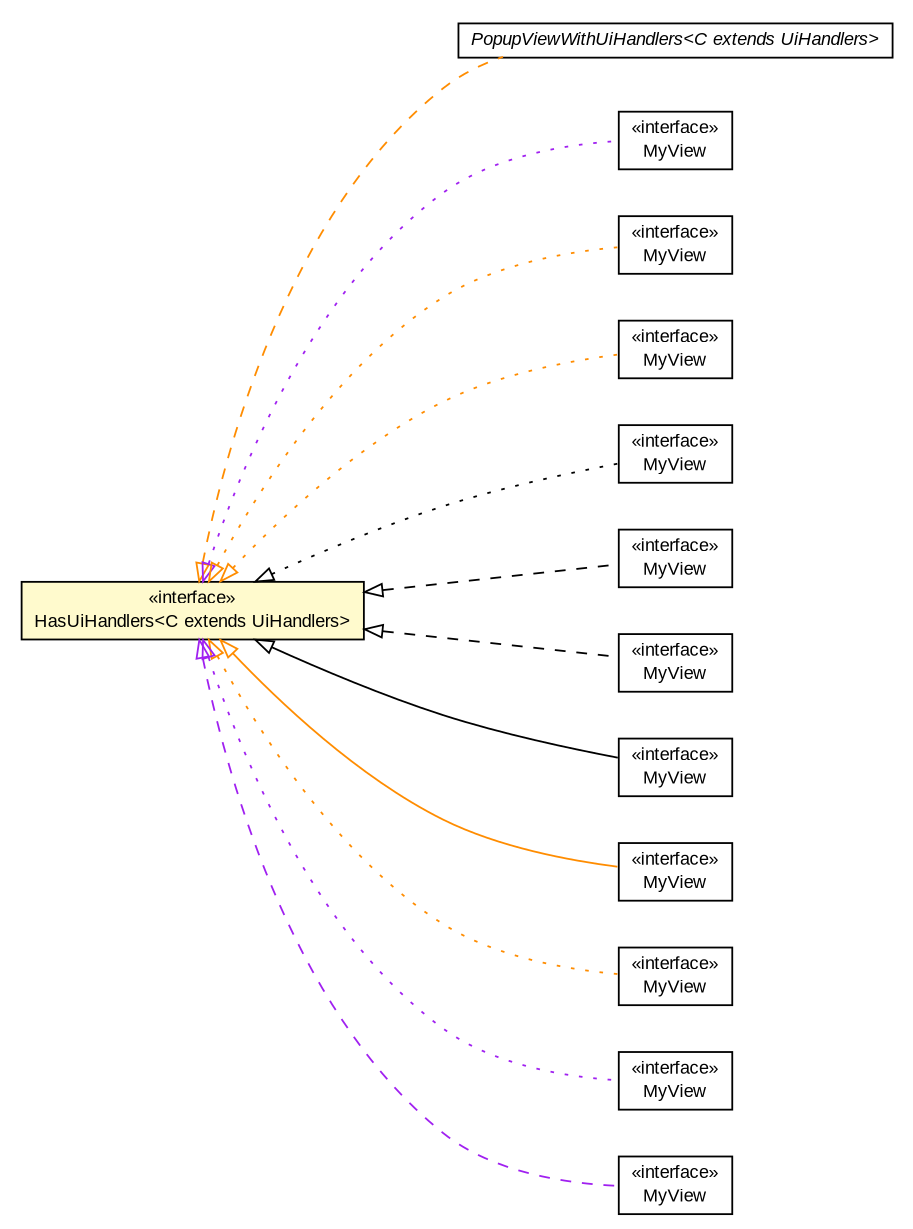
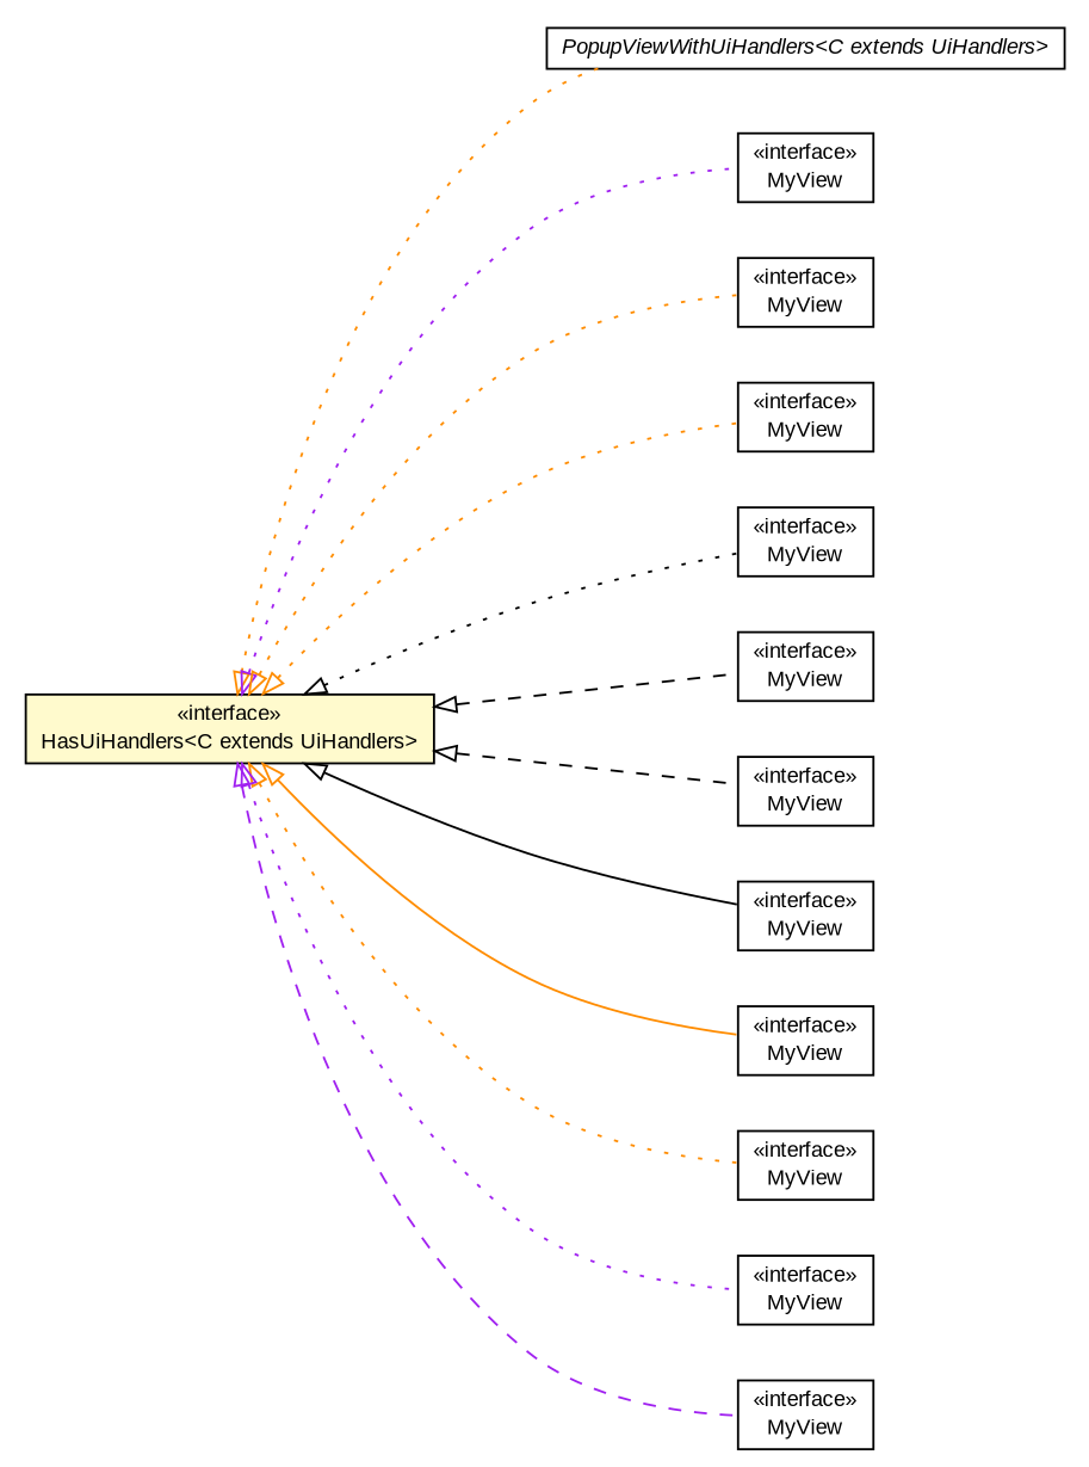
  digraph {
    fontname="Liberation Sans"
    nodesep=0.25
    rankdir=LR
    ranksep=0.5
    node [fontcolor=black fontname="Liberation Sans" fontsize=10.0 shape=plaintext]
    edge [arrowtail=empty color=darkorange dir=back fontname="Liberation Sans" fontsize=10 headport=p labelfontname=arial labelfontsize=10 style=dotted tailport=p]
    n1 [label=<<table title="com.gwtplatform.mvp.client.PopupViewWithUiHandlers" border="0" cellborder="1" cellspacing="0" cellpadding="2" port="p" href="./PopupViewWithUiHandlers.html"> 		<tr><td><table border="0" cellspacing="0" cellpadding="1"> <tr><td align="center" balign="center"><font face="arial italic"> PopupViewWithUiHandlers&lt;C extends UiHandlers&gt; </font></td></tr> 		</table></td></tr> 		</table>>]
    n2 [label=<<table title="com.gwtplatform.mvp.client.HasUiHandlers" border="0" cellborder="1" cellspacing="0" cellpadding="2" port="p" bgcolor="lemonChiffon" href="./HasUiHandlers.html"> 		<tr><td><table border="0" cellspacing="0" cellpadding="1"> <tr><td align="center" balign="center"> &#171;interface&#187; </td></tr> <tr><td align="center" balign="center"> HasUiHandlers&lt;C extends UiHandlers&gt; </td></tr> 		</table></td></tr> 		</table>>]
    n3 [label=<<table title="com.gwtplatform.carstore.client.application.cars.car.CarPresenter.MyView" border="0" cellborder="1" cellspacing="0" cellpadding="2" port="p" href="../../carstore/client/application/cars/car/CarPresenter.MyView.html"> 		<tr><td><table border="0" cellspacing="0" cellpadding="1"> <tr><td align="center" balign="center"> &#171;interface&#187; </td></tr> <tr><td align="center" balign="center"> MyView </td></tr> 		</table></td></tr> 		</table>>]
    n4 [label=<<table title="com.gwtplatform.carstore.client.application.cars.car.navigation.NavigationTabPresenter.MyView" border="0" cellborder="1" cellspacing="0" cellpadding="2" port="p" href="../../carstore/client/application/cars/car/navigation/NavigationTabPresenter.MyView.html"> 		<tr><td><table border="0" cellspacing="0" cellpadding="1"> <tr><td align="center" balign="center"> &#171;interface&#187; </td></tr> <tr><td align="center" balign="center"> MyView </td></tr> 		</table></td></tr> 		</table>>]
    n5 [label=<<table title="com.gwtplatform.carstore.client.application.cars.CarsPresenter.MyView" border="0" cellborder="1" cellspacing="0" cellpadding="2" port="p" href="../../carstore/client/application/cars/CarsPresenter.MyView.html"> 		<tr><td><table border="0" cellspacing="0" cellpadding="1"> <tr><td align="center" balign="center"> &#171;interface&#187; </td></tr> <tr><td align="center" balign="center"> MyView </td></tr> 		</table></td></tr> 		</table>>]
    n6 [label=<<table title="com.gwtplatform.carstore.client.application.login.LoginPresenter.MyView" border="0" cellborder="1" cellspacing="0" cellpadding="2" port="p" href="../../carstore/client/application/login/LoginPresenter.MyView.html"> 		<tr><td><table border="0" cellspacing="0" cellpadding="1"> <tr><td align="center" balign="center"> &#171;interface&#187; </td></tr> <tr><td align="center" balign="center"> MyView </td></tr> 		</table></td></tr> 		</table>>]
    n7 [label=<<table title="com.gwtplatform.carstore.client.application.manufacturer.ManufacturerPresenter.MyView" border="0" cellborder="1" cellspacing="0" cellpadding="2" port="p" href="../../carstore/client/application/manufacturer/ManufacturerPresenter.MyView.html"> 		<tr><td><table border="0" cellspacing="0" cellpadding="1"> <tr><td align="center" balign="center"> &#171;interface&#187; </td></tr> <tr><td align="center" balign="center"> MyView </td></tr> 		</table></td></tr> 		</table>>]
    n8 [label=<<table title="com.gwtplatform.carstore.client.application.manufacturer.ManufacturerDetailPresenter.MyView" border="0" cellborder="1" cellspacing="0" cellpadding="2" port="p" href="../../carstore/client/application/manufacturer/ManufacturerDetailPresenter.MyView.html"> 		<tr><td><table border="0" cellspacing="0" cellpadding="1"> <tr><td align="center" balign="center"> &#171;interface&#187; </td></tr> <tr><td align="center" balign="center"> MyView </td></tr> 		</table></td></tr> 		</table>>]
    n9 [label=<<table title="com.gwtplatform.carstore.client.application.manufacturer.ui.EditManufacturerPresenter.MyView" border="0" cellborder="1" cellspacing="0" cellpadding="2" port="p" href="../../carstore/client/application/manufacturer/ui/EditManufacturerPresenter.MyView.html"> 		<tr><td><table border="0" cellspacing="0" cellpadding="1"> <tr><td align="center" balign="center"> &#171;interface&#187; </td></tr> <tr><td align="center" balign="center"> MyView </td></tr> 		</table></td></tr> 		</table>>]
    n10 [label=<<table title="com.gwtplatform.carstore.client.application.rating.RatingPresenter.MyView" border="0" cellborder="1" cellspacing="0" cellpadding="2" port="p" href="../../carstore/client/application/rating/RatingPresenter.MyView.html"> 		<tr><td><table border="0" cellspacing="0" cellpadding="1"> <tr><td align="center" balign="center"> &#171;interface&#187; </td></tr> <tr><td align="center" balign="center"> MyView </td></tr> 		</table></td></tr> 		</table>>]
    n11 [label=<<table title="com.gwtplatform.carstore.client.application.rating.RatingDetailPresenter.MyView" border="0" cellborder="1" cellspacing="0" cellpadding="2" port="p" href="../../carstore/client/application/rating/RatingDetailPresenter.MyView.html"> 		<tr><td><table border="0" cellspacing="0" cellpadding="1"> <tr><td align="center" balign="center"> &#171;interface&#187; </td></tr> <tr><td align="center" balign="center"> MyView </td></tr> 		</table></td></tr> 		</table>>]
    n12 [label=<<table title="com.gwtplatform.carstore.client.application.rating.ui.EditRatingPresenter.MyView" border="0" cellborder="1" cellspacing="0" cellpadding="2" port="p" href="../../carstore/client/application/rating/ui/EditRatingPresenter.MyView.html"> 		<tr><td><table border="0" cellspacing="0" cellpadding="1"> <tr><td align="center" balign="center"> &#171;interface&#187; </td></tr> <tr><td align="center" balign="center"> MyView </td></tr> 		</table></td></tr> 		</table>>]
    n13 [label=<<table title="com.gwtplatform.carstore.client.application.widget.header.HeaderPresenter.MyView" border="0" cellborder="1" cellspacing="0" cellpadding="2" port="p" href="../../carstore/client/application/widget/header/HeaderPresenter.MyView.html"> 		<tr><td><table border="0" cellspacing="0" cellpadding="1"> <tr><td align="center" balign="center"> &#171;interface&#187; </td></tr> <tr><td align="center" balign="center"> MyView </td></tr> 		</table></td></tr> 		</table>>]
-   n2 -> n1 [style=dashed]
+   n2 -> n1
    n2 -> n3 [color=purple]
    n2 -> n4
    n2 -> n5
    n2 -> n6 [color=black]
    n2 -> n7 [color=black style=dashed]
    n2 -> n8 [color=black style=dashed]
    n2 -> n9 [color=black style=solid]
    n2 -> n10 [style=solid]
    n2 -> n11
    n2 -> n12 [color=purple]
    n2 -> n13 [color=purple style=dashed]
  }
